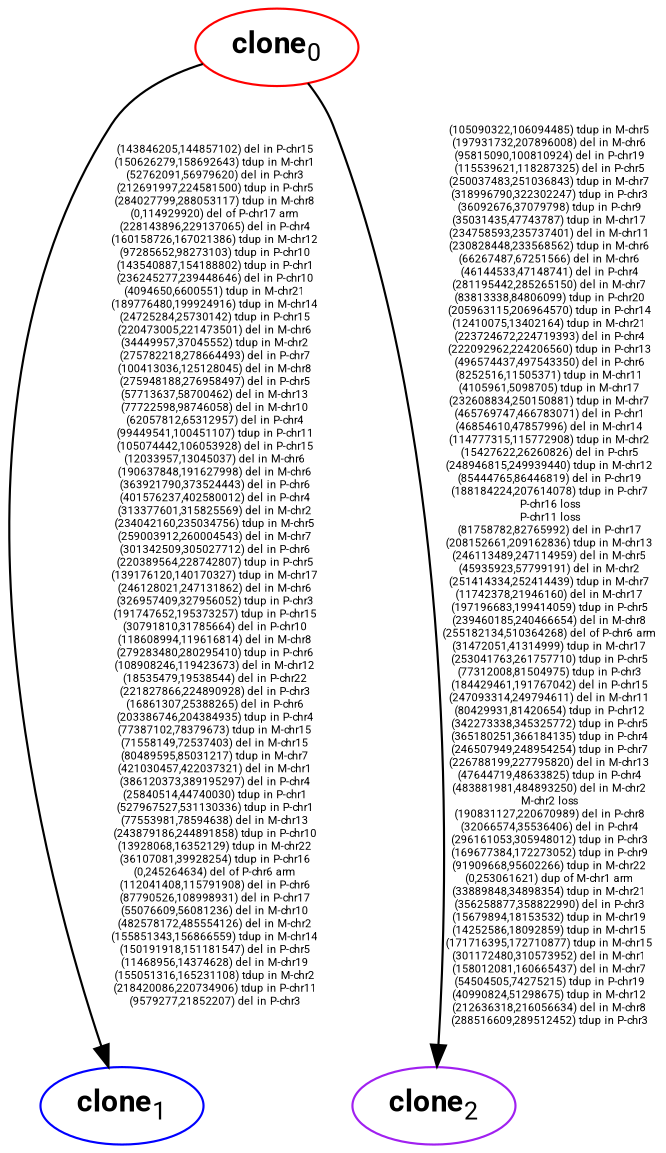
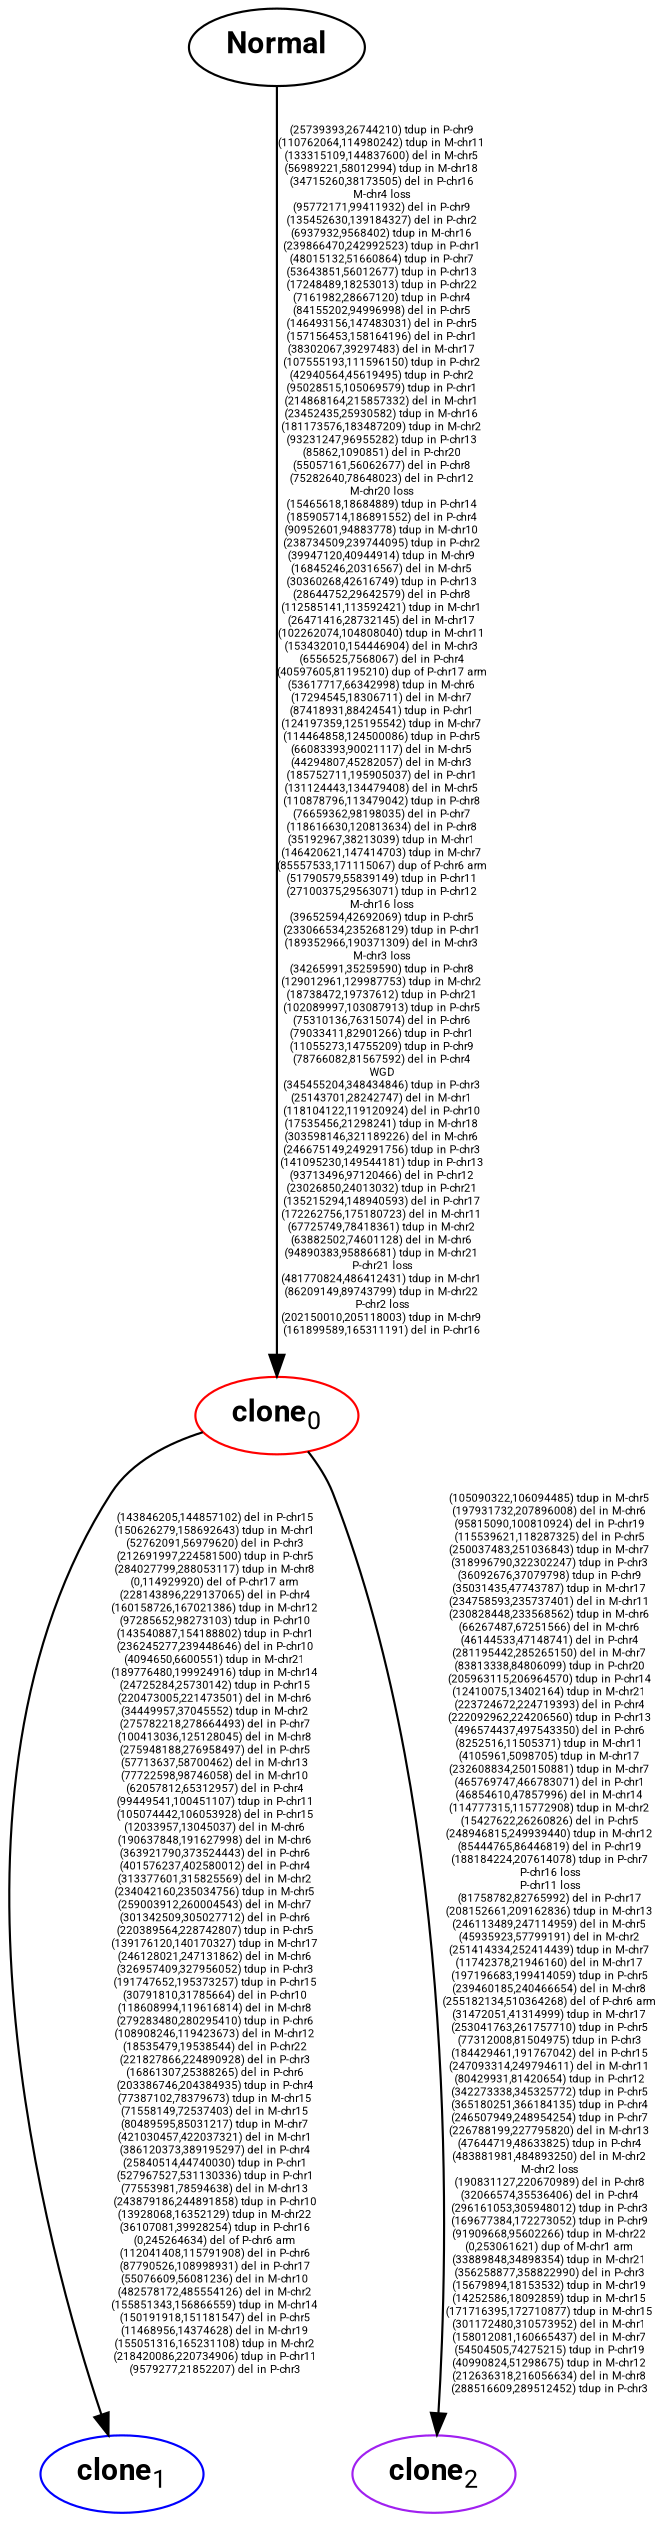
  digraph {
    nodesep=0.6
    splines=true
    fontname=Roboto
    node [fontname=Roboto]
    edge [fixedsize=true fontsize=5 fontname=Roboto]
    n1 [color=blue label=<<B>clone</B><SUB>1</SUB>>]
    n2 [color=purple label=<<B>clone</B><SUB>2</SUB>>]
+   n3 [color=black label=<<B>Normal</B>>]
    n4 [color=red label=<<B>clone</B><SUB>0</SUB>>]
    subgraph sub_1 {
+     n3
      n4
      subgraph sub_2 {
        rank=same
        n1
        n2
      }
    }
+   n3 -> n4 [label="(25739393,26744210) tdup in P-chr9\n(110762064,114980242) tdup in M-chr11\n(133315109,144837600) del in M-chr5\n(56989221,58012994) tdup in M-chr18\n(34715260,38173505) del in P-chr16\nM-chr4 loss\n(95772171,99411932) del in P-chr9\n(135452630,139184327) del in P-chr2\n(6937932,9568402) tdup in M-chr16\n(239866470,242992523) tdup in P-chr1\n(48015132,51660864) tdup in P-chr7\n(53643851,56012677) tdup in P-chr13\n(17248489,18253013) tdup in P-chr22\n(7161982,28667120) tdup in P-chr4\n(84155202,94996998) del in P-chr5\n(146493156,147483031) del in P-chr5\n(157156453,158164196) del in P-chr1\n(38302067,39297483) del in M-chr17\n(107555193,111596150) tdup in P-chr2\n(42940564,45619495) tdup in P-chr2\n(95028515,105069579) tdup in P-chr1\n(214868164,215857332) del in M-chr1\n(23452435,25930582) tdup in M-chr16\n(181173576,183487209) tdup in M-chr2\n(93231247,96955282) tdup in P-chr13\n(85862,1090851) del in P-chr20\n(55057161,56062677) del in P-chr8\n(75282640,78648023) del in P-chr12\nM-chr20 loss\n(15465618,18684889) tdup in P-chr14\n(185905714,186891552) del in P-chr4\n(90952601,94883778) tdup in M-chr10\n(238734509,239744095) tdup in P-chr2\n(39947120,40944914) tdup in M-chr9\n(16845246,20316567) del in M-chr5\n(30360268,42616749) tdup in P-chr13\n(28644752,29642579) del in P-chr8\n(112585141,113592421) tdup in M-chr1\n(26471416,28732145) del in M-chr17\n(102262074,104808040) tdup in M-chr11\n(153432010,154446904) del in M-chr3\n(6556525,7568067) del in P-chr4\n(40597605,81195210) dup of P-chr17 arm\n(53617717,66342998) tdup in M-chr6\n(17294545,18306711) del in M-chr7\n(87418931,88424541) tdup in P-chr1\n(124197359,125195542) tdup in M-chr7\n(114464858,124500086) tdup in P-chr5\n(66083393,90021117) del in M-chr5\n(44294807,45282057) del in M-chr3\n(185752711,195905037) del in P-chr1\n(131124443,134479408) del in M-chr5\n(110878796,113479042) tdup in P-chr8\n(76659362,98198035) del in P-chr7\n(118616630,120813634) del in P-chr8\n(35192967,38213039) tdup in M-chr1\n(146420621,147414703) tdup in M-chr7\n(85557533,171115067) dup of P-chr6 arm\n(51790579,55839149) tdup in P-chr11\n(27100375,29563071) tdup in P-chr12\nM-chr16 loss\n(39652594,42692069) tdup in P-chr5\n(233066534,235268129) tdup in P-chr1\n(189352966,190371309) del in M-chr3\nM-chr3 loss\n(34265991,35259590) tdup in P-chr8\n(129012961,129987753) tdup in M-chr2\n(18738472,19737612) tdup in P-chr21\n(102089997,103087913) tdup in P-chr5\n(75310136,76315074) del in P-chr6\n(79033411,82901266) tdup in P-chr1\n(11055273,14755209) tdup in P-chr9\n(78766082,81567592) del in P-chr4\nWGD\n(345455204,348434846) tdup in P-chr3\n(25143701,28242747) del in M-chr1\n(118104122,119120924) del in P-chr10\n(17535456,21298241) tdup in M-chr18\n(303598146,321189226) del in M-chr6\n(246675149,249291756) tdup in P-chr3\n(141095230,149544181) tdup in P-chr13\n(93713496,97120466) del in P-chr12\n(23026850,24013032) tdup in P-chr21\n(135215294,148940593) del in P-chr17\n(172262756,175180723) del in M-chr11\n(67725749,78418361) tdup in M-chr2\n(63882502,74601128) del in M-chr6\n(94890383,95886681) tdup in M-chr21\nP-chr21 loss\n(481770824,486412431) tdup in M-chr1\n(86209149,89743799) tdup in M-chr22\nP-chr2 loss\n(202150010,205118003) tdup in M-chr9\n(161899589,165311191) del in P-chr16"]
    n4 -> n1 [label="(143846205,144857102) del in P-chr15\n(150626279,158692643) tdup in M-chr1\n(52762091,56979620) del in P-chr3\n(212691997,224581500) tdup in P-chr5\n(284027799,288053117) tdup in M-chr8\n(0,114929920) del of P-chr17 arm\n(228143896,229137065) del in P-chr4\n(160158726,167021386) tdup in M-chr12\n(97285652,98273103) tdup in P-chr10\n(143540887,154188802) tdup in P-chr1\n(236245277,239448646) del in P-chr10\n(4094650,6600551) tdup in M-chr21\n(189776480,199924916) tdup in M-chr14\n(24725284,25730142) tdup in P-chr15\n(220473005,221473501) del in M-chr6\n(34449957,37045552) tdup in M-chr2\n(275782218,278664493) del in P-chr7\n(100413036,125128045) del in M-chr8\n(275948188,276958497) del in P-chr5\n(57713637,58700462) del in M-chr13\n(77722598,98746058) del in M-chr10\n(62057812,65312957) del in P-chr4\n(99449541,100451107) tdup in P-chr11\n(105074442,106053928) del in P-chr15\n(12033957,13045037) del in M-chr6\n(190637848,191627998) del in M-chr6\n(363921790,373524443) del in P-chr6\n(401576237,402580012) del in P-chr4\n(313377601,315825569) del in M-chr2\n(234042160,235034756) tdup in M-chr5\n(259003912,260004543) del in M-chr7\n(301342509,305027712) del in P-chr6\n(220389564,228742807) tdup in P-chr5\n(139176120,140170327) tdup in M-chr17\n(246128021,247131862) del in M-chr6\n(326957409,327956052) tdup in P-chr3\n(191747652,195373257) tdup in P-chr15\n(30791810,31785664) del in P-chr10\n(118608994,119616814) del in M-chr8\n(279283480,280295410) tdup in P-chr6\n(108908246,119423673) del in M-chr12\n(18535479,19538544) del in P-chr22\n(221827866,224890928) del in P-chr3\n(16861307,25388265) del in P-chr6\n(203386746,204384935) tdup in P-chr4\n(77387102,78379673) tdup in M-chr15\n(71558149,72537403) del in M-chr15\n(80489595,85031217) tdup in M-chr7\n(421030457,422037321) del in M-chr1\n(386120373,389195297) del in P-chr4\n(25840514,44740030) tdup in P-chr1\n(527967527,531130336) tdup in P-chr1\n(77553981,78594638) del in M-chr13\n(243879186,244891858) tdup in P-chr10\n(13928068,16352129) tdup in M-chr22\n(36107081,39928254) tdup in P-chr16\n(0,245264634) del of P-chr6 arm\n(112041408,115791908) del in P-chr6\n(87790526,108998931) del in P-chr17\n(55076609,56081236) del in M-chr10\n(482578172,485554126) del in M-chr2\n(155851343,156866559) tdup in M-chr14\n(150191918,151181547) del in P-chr5\n(11468956,14374628) del in M-chr19\n(155051316,165231108) tdup in M-chr2\n(218420086,220734906) tdup in P-chr11\n(9579277,21852207) del in P-chr3"]
    n4 -> n2 [label="(105090322,106094485) tdup in M-chr5\n(197931732,207896008) del in M-chr6\n(95815090,100810924) del in P-chr19\n(115539621,118287325) del in P-chr5\n(250037483,251036843) tdup in M-chr7\n(318996790,322302247) tdup in P-chr3\n(36092676,37079798) tdup in P-chr9\n(35031435,47743787) tdup in M-chr17\n(234758593,235737401) del in M-chr11\n(230828448,233568562) tdup in M-chr6\n(66267487,67251566) del in M-chr6\n(46144533,47148741) del in P-chr4\n(281195442,285265150) del in M-chr7\n(83813338,84806099) tdup in P-chr20\n(205963115,206964570) tdup in P-chr14\n(12410075,13402164) tdup in M-chr21\n(223724672,224719393) del in P-chr4\n(222092962,224206560) tdup in P-chr13\n(496574437,497543350) del in P-chr6\n(8252516,11505371) tdup in M-chr11\n(4105961,5098705) tdup in M-chr17\n(232608834,250150881) tdup in M-chr7\n(465769747,466783071) del in P-chr1\n(46854610,47857996) del in M-chr14\n(114777315,115772908) tdup in M-chr2\n(15427622,26260826) del in P-chr5\n(248946815,249939440) tdup in M-chr12\n(85444765,86446819) del in P-chr19\n(188184224,207614078) tdup in P-chr7\nP-chr16 loss\nP-chr11 loss\n(81758782,82765992) del in P-chr17\n(208152661,209162836) tdup in M-chr13\n(246113489,247114959) del in M-chr5\n(45935923,57799191) del in M-chr2\n(251414334,252414439) tdup in M-chr7\n(11742378,21946160) del in M-chr17\n(197196683,199414059) tdup in P-chr5\n(239460185,240466654) del in M-chr8\n(255182134,510364268) del of P-chr6 arm\n(31472051,41314999) tdup in M-chr17\n(253041763,261757710) tdup in P-chr5\n(77312008,81504975) tdup in P-chr3\n(184429461,191767042) del in P-chr15\n(247093314,249794611) del in M-chr11\n(80429931,81420654) tdup in P-chr12\n(342273338,345325772) tdup in P-chr5\n(365180251,366184135) tdup in P-chr4\n(246507949,248954254) tdup in P-chr7\n(226788199,227795820) del in M-chr13\n(47644719,48633825) tdup in P-chr4\n(483881981,484893250) del in M-chr2\nM-chr2 loss\n(190831127,220670989) del in P-chr8\n(32066574,35536406) del in P-chr4\n(296161053,305948012) tdup in P-chr3\n(169677384,172273052) tdup in P-chr9\n(91909668,95602266) tdup in M-chr22\n(0,253061621) dup of M-chr1 arm\n(33889848,34898354) tdup in M-chr21\n(356258877,358822990) del in P-chr3\n(15679894,18153532) tdup in M-chr19\n(14252586,18092859) tdup in M-chr15\n(171716395,172710877) tdup in M-chr15\n(301172480,310573952) del in M-chr1\n(158012081,160665437) del in M-chr7\n(54504505,74275215) tdup in P-chr19\n(40990824,51298675) tdup in M-chr12\n(212636318,216056634) del in M-chr8\n(288516609,289512452) tdup in P-chr3"]
  }
